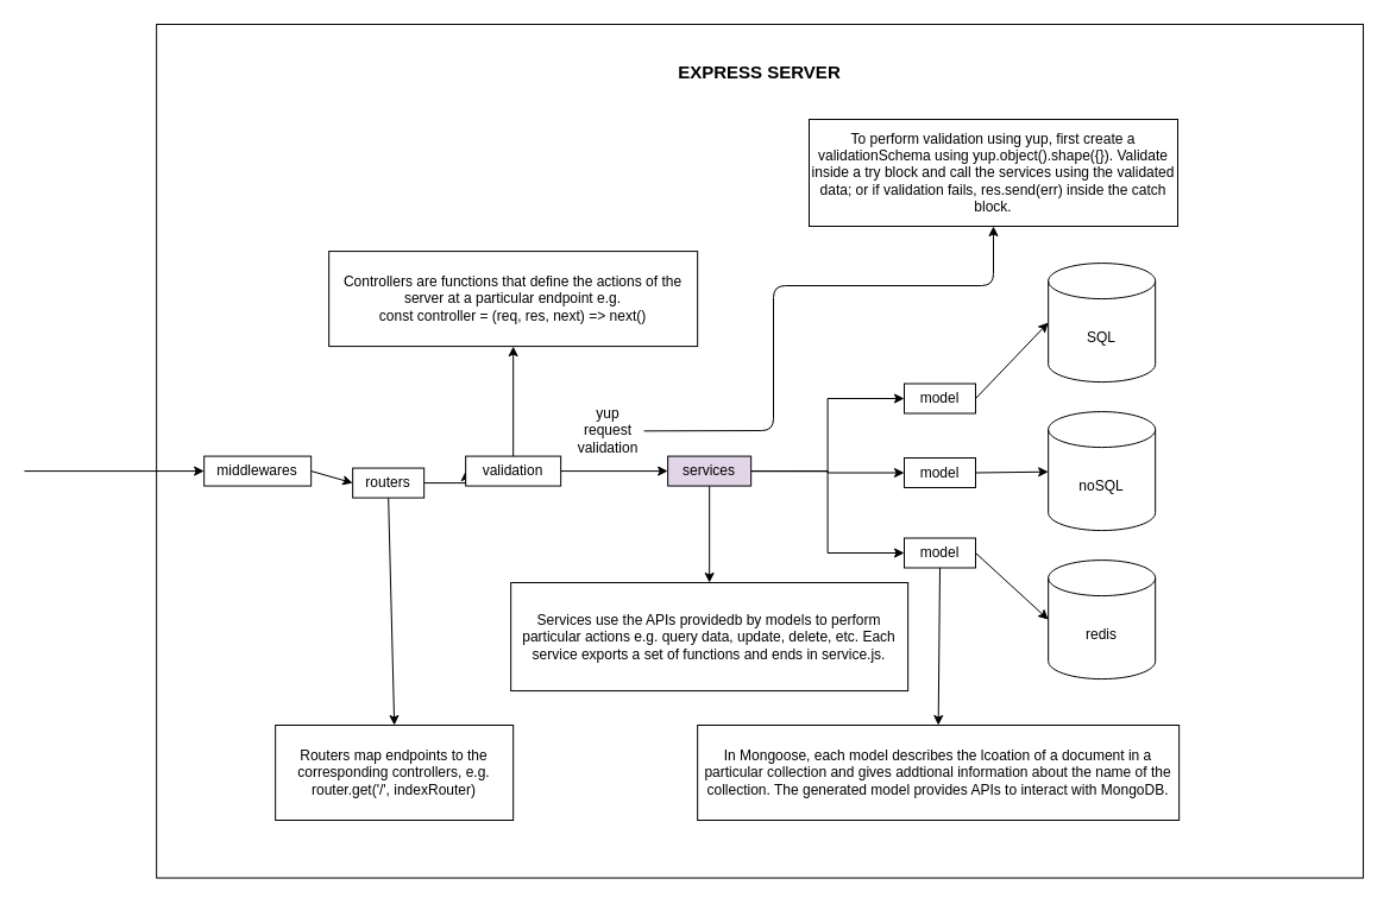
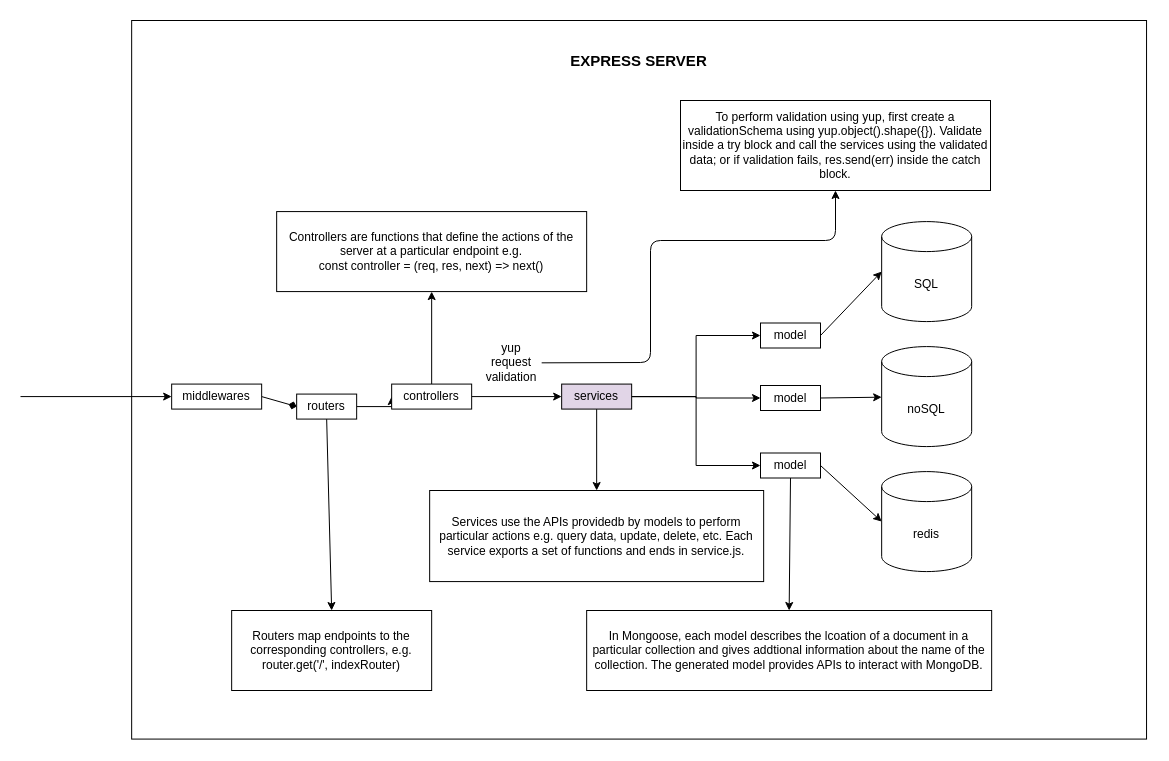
  <mxCell id="0" />
  <mxCell id="1" parent="0" />
  <mxCell id="2" value="" style="rounded=0;whiteSpace=wrap;html=1;" parent="1" vertex="1"><mxGeometry x="131.16" y="20" width="1014.88" height="718.58" as="geometry" /></mxCell>
  <mxCell id="3" value="&lt;span style=&quot;font-size: 15px&quot;&gt;&lt;b&gt;EXPRESS SERVER&lt;/b&gt;&lt;/span&gt;" style="text;html=1;strokeColor=none;fillColor=none;align=center;verticalAlign=middle;whiteSpace=wrap;rounded=0;" parent="1" vertex="1"><mxGeometry x="561.1" y="50" width="155" height="20" as="geometry" /></mxCell>
  <mxCell id="4" value="" style="endArrow=classic;html=1;entryX=0;entryY=0.5;entryDx=0;entryDy=0;" parent="1" target="30" edge="1"><mxGeometry width="50" height="50" relative="1" as="geometry"><mxPoint x="20.001" y="396.08" as="sourcePoint" /><mxPoint x="201.16" y="396.08" as="targetPoint" /></mxGeometry></mxCell>
  <mxCell id="5" style="edgeStyle=orthogonalEdgeStyle;rounded=0;orthogonalLoop=1;jettySize=auto;html=1;exitX=1;exitY=0.5;exitDx=0;exitDy=0;entryX=0;entryY=0.5;entryDx=0;entryDy=0;" parent="1" source="7" target="10" edge="1"><mxGeometry relative="1" as="geometry" /></mxCell>
  <mxCell id="6" style="edgeStyle=none;html=1;exitX=0.5;exitY=1;exitDx=0;exitDy=0;entryX=0.5;entryY=0;entryDx=0;entryDy=0;" parent="1" source="7" target="32" edge="1"><mxGeometry relative="1" as="geometry" /></mxCell>
  <mxCell id="7" value="routers" style="rounded=0;whiteSpace=wrap;html=1;" parent="1" vertex="1"><mxGeometry x="296.16" y="393.58" width="60" height="25" as="geometry" /></mxCell>
  <mxCell id="8" style="edgeStyle=orthogonalEdgeStyle;rounded=0;orthogonalLoop=1;jettySize=auto;html=1;exitX=1;exitY=0.5;exitDx=0;exitDy=0;entryX=0;entryY=0.5;entryDx=0;entryDy=0;" parent="1" source="10" target="15" edge="1"><mxGeometry relative="1" as="geometry" /></mxCell>
  <mxCell id="9" style="edgeStyle=none;html=1;exitX=0.5;exitY=0;exitDx=0;exitDy=0;" parent="1" source="10" target="33" edge="1"><mxGeometry relative="1" as="geometry" /></mxCell>
- <mxCell id="10" value="validation" style="rounded=0;whiteSpace=wrap;html=1;" parent="1" vertex="1"><mxGeometry x="391.16" y="383.58" width="80" height="25" as="geometry" /></mxCell>
+ <mxCell id="10" value="controllers" style="rounded=0;whiteSpace=wrap;html=1;" parent="1" vertex="1"><mxGeometry x="391.16" y="383.58" width="80" height="25" as="geometry" /></mxCell>
  <mxCell id="11" style="edgeStyle=orthogonalEdgeStyle;rounded=0;orthogonalLoop=1;jettySize=auto;html=1;exitX=1;exitY=0.5;exitDx=0;exitDy=0;entryX=0;entryY=0.5;entryDx=0;entryDy=0;" parent="1" source="15" target="17" edge="1"><mxGeometry relative="1" as="geometry" /></mxCell>
  <mxCell id="12" style="edgeStyle=orthogonalEdgeStyle;rounded=0;orthogonalLoop=1;jettySize=auto;html=1;exitX=1;exitY=0.5;exitDx=0;exitDy=0;entryX=0;entryY=0.5;entryDx=0;entryDy=0;" parent="1" source="15" target="19" edge="1"><mxGeometry relative="1" as="geometry" /></mxCell>
  <mxCell id="13" style="edgeStyle=orthogonalEdgeStyle;rounded=0;orthogonalLoop=1;jettySize=auto;html=1;exitX=1;exitY=0.5;exitDx=0;exitDy=0;entryX=0;entryY=0.5;entryDx=0;entryDy=0;" parent="1" source="15" target="22" edge="1"><mxGeometry relative="1" as="geometry" /></mxCell>
  <mxCell id="14" style="edgeStyle=none;html=1;exitX=0.5;exitY=1;exitDx=0;exitDy=0;entryX=0.5;entryY=0;entryDx=0;entryDy=0;" parent="1" source="15" target="34" edge="1"><mxGeometry relative="1" as="geometry" /></mxCell>
  <mxCell id="15" value="services" style="rounded=0;whiteSpace=wrap;html=1;fillColor=#e1d5e7;" parent="1" vertex="1"><mxGeometry x="561.16" y="383.58" width="70" height="25" as="geometry" /></mxCell>
  <mxCell id="16" style="orthogonalLoop=1;jettySize=auto;html=1;exitX=1;exitY=0.5;exitDx=0;exitDy=0;entryX=0;entryY=0.5;entryDx=0;entryDy=0;entryPerimeter=0;rounded=1;" parent="1" source="17" target="23" edge="1"><mxGeometry relative="1" as="geometry" /></mxCell>
  <mxCell id="17" value="model" style="rounded=0;whiteSpace=wrap;html=1;" parent="1" vertex="1"><mxGeometry x="760" y="322.5" width="60" height="25" as="geometry" /></mxCell>
  <mxCell id="18" style="edgeStyle=none;rounded=1;orthogonalLoop=1;jettySize=auto;html=1;exitX=1;exitY=0.5;exitDx=0;exitDy=0;" parent="1" source="19" target="24" edge="1"><mxGeometry relative="1" as="geometry" /></mxCell>
  <mxCell id="19" value="model" style="rounded=0;whiteSpace=wrap;html=1;" parent="1" vertex="1"><mxGeometry x="760" y="385" width="60" height="25" as="geometry" /></mxCell>
  <mxCell id="20" style="edgeStyle=none;rounded=1;orthogonalLoop=1;jettySize=auto;html=1;exitX=1;exitY=0.5;exitDx=0;exitDy=0;entryX=0;entryY=0.5;entryDx=0;entryDy=0;entryPerimeter=0;" parent="1" source="22" target="25" edge="1"><mxGeometry relative="1" as="geometry" /></mxCell>
  <mxCell id="21" style="edgeStyle=none;html=1;exitX=0.5;exitY=1;exitDx=0;exitDy=0;entryX=0.5;entryY=0;entryDx=0;entryDy=0;" parent="1" source="22" target="31" edge="1"><mxGeometry relative="1" as="geometry" /></mxCell>
  <mxCell id="22" value="model" style="rounded=0;whiteSpace=wrap;html=1;" parent="1" vertex="1"><mxGeometry x="760" y="452.5" width="60" height="25" as="geometry" /></mxCell>
  <mxCell id="23" value="SQL" style="shape=cylinder3;whiteSpace=wrap;html=1;boundedLbl=1;backgroundOutline=1;size=15;" parent="1" vertex="1"><mxGeometry x="881.16" y="221.08" width="90" height="100" as="geometry" /></mxCell>
  <mxCell id="24" value="noSQL" style="shape=cylinder3;whiteSpace=wrap;html=1;boundedLbl=1;backgroundOutline=1;size=15;" parent="1" vertex="1"><mxGeometry x="881.16" y="346.08" width="90" height="100" as="geometry" /></mxCell>
  <mxCell id="25" value="redis" style="shape=cylinder3;whiteSpace=wrap;html=1;boundedLbl=1;backgroundOutline=1;size=15;" parent="1" vertex="1"><mxGeometry x="881.16" y="471.08" width="90" height="100" as="geometry" /></mxCell>
  <mxCell id="26" style="edgeStyle=none;rounded=1;orthogonalLoop=1;jettySize=auto;html=1;exitX=0.5;exitY=0;exitDx=0;exitDy=0;" parent="1" source="3" target="3" edge="1"><mxGeometry relative="1" as="geometry" /></mxCell>
  <mxCell id="27" style="edgeStyle=none;html=1;exitX=1;exitY=0.5;exitDx=0;exitDy=0;entryX=0.5;entryY=1;entryDx=0;entryDy=0;" parent="1" source="28" target="35" edge="1"><mxGeometry relative="1" as="geometry"><Array as="points"><mxPoint x="650" y="362" /><mxPoint x="650" y="240" /><mxPoint x="835" y="240" /></Array></mxGeometry></mxCell>
  <mxCell id="28" value="yup request validation" style="text;html=1;strokeColor=none;fillColor=none;align=center;verticalAlign=middle;whiteSpace=wrap;rounded=0;" parent="1" vertex="1"><mxGeometry x="481.16" y="341.08" width="60" height="42.5" as="geometry" /></mxCell>
- <mxCell id="29" style="edgeStyle=none;html=1;exitX=1;exitY=0.5;exitDx=0;exitDy=0;entryX=0;entryY=0.5;entryDx=0;entryDy=0;" parent="1" source="30" target="7" edge="1"><mxGeometry relative="1" as="geometry" /></mxCell>
+ <mxCell id="29" style="edgeStyle=none;html=1;exitX=1;exitY=0.5;exitDx=0;exitDy=0;entryX=0;entryY=0.5;entryDx=0;entryDy=0;endArrow=diamond;" parent="1" source="30" target="7" edge="1"><mxGeometry relative="1" as="geometry" /></mxCell>
  <mxCell id="30" value="middlewares" style="rounded=0;whiteSpace=wrap;html=1;" parent="1" vertex="1"><mxGeometry x="171.16" y="383.58" width="90" height="25" as="geometry" /></mxCell>
  <mxCell id="31" value="&lt;span&gt;In Mongoose, each model describes the lcoation of a document in a particular collection and gives addtional information about the name of the collection. The generated model provides APIs to interact with MongoDB.&lt;/span&gt;" style="rounded=0;whiteSpace=wrap;html=1;strokeColor=default;" parent="1" vertex="1"><mxGeometry x="586.16" y="610" width="405" height="80" as="geometry" /></mxCell>
  <mxCell id="32" value="Routers map endpoints to the corresponding controllers, e.g.&lt;br&gt;router.get('/', indexRouter)" style="rounded=0;whiteSpace=wrap;html=1;strokeColor=default;" parent="1" vertex="1"><mxGeometry x="231.16" y="610" width="200" height="80" as="geometry" /></mxCell>
  <mxCell id="33" value="Controllers are functions that define the actions of the server at a particular endpoint e.g.&lt;br&gt;const controller = (req, res, next) =&amp;gt; next()" style="rounded=0;whiteSpace=wrap;html=1;strokeColor=default;" parent="1" vertex="1"><mxGeometry x="276.16" y="211.08" width="310" height="80" as="geometry" /></mxCell>
  <mxCell id="34" value="Services use the APIs providedb by models to perform particular actions e.g. query data, update, delete, etc. Each service exports a set of functions and ends in service.js." style="rounded=0;whiteSpace=wrap;html=1;strokeColor=default;" parent="1" vertex="1"><mxGeometry x="429.16" y="490" width="333.99" height="91.08" as="geometry" /></mxCell>
  <mxCell id="35" value="To perform validation using yup, first create a validationSchema using yup.object().shape({}). Validate inside a try block and call the services using the validated data; or if validation fails, res.send(err) inside the catch block." style="rounded=0;whiteSpace=wrap;html=1;strokeColor=default;" parent="1" vertex="1"><mxGeometry x="680" y="100" width="310" height="90" as="geometry" /></mxCell>
